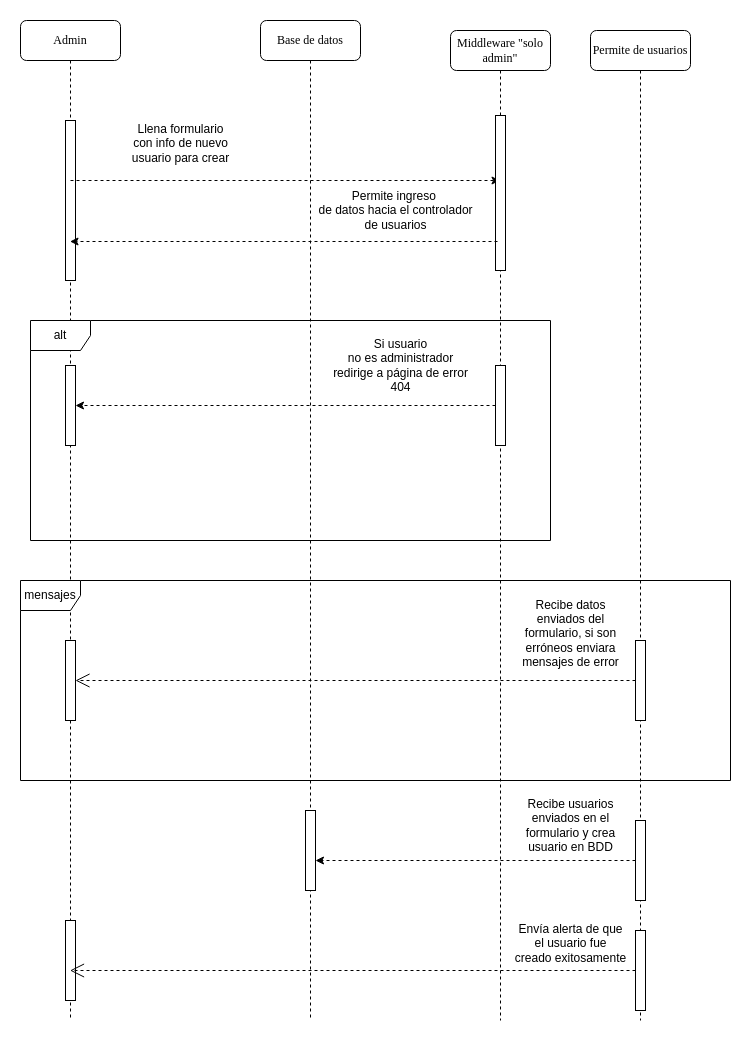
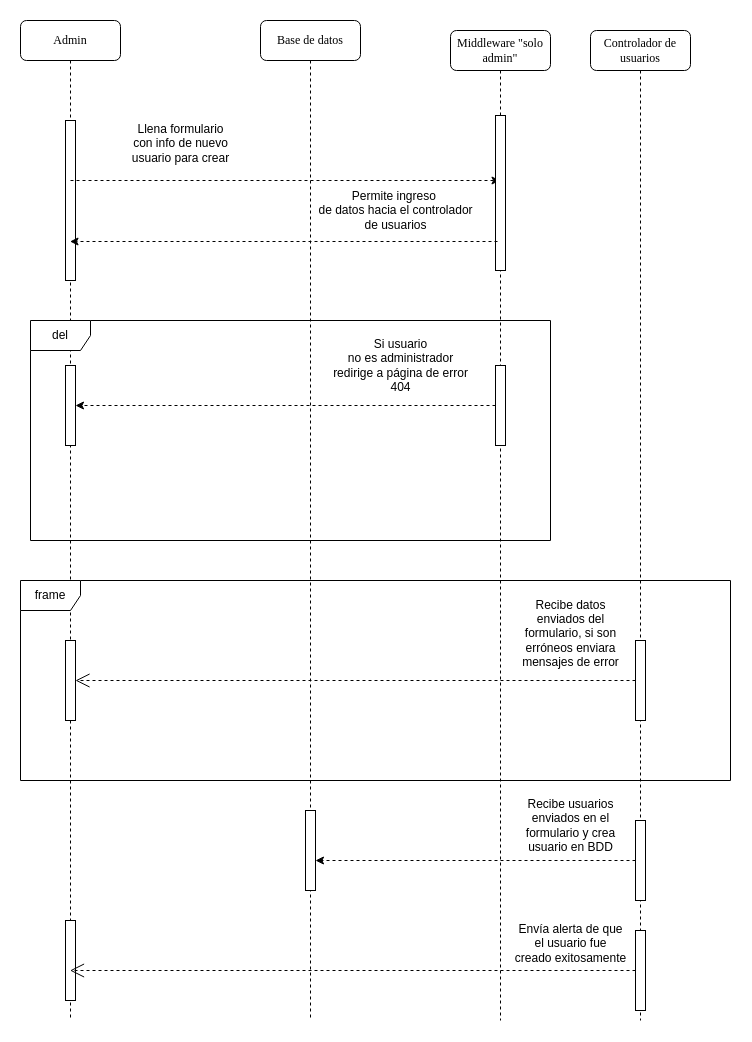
  <mxCell id="0" />
  <mxCell id="1" parent="0" />
  <mxCell id="2" value="Base de datos" style="shape=umlLifeline;perimeter=lifelinePerimeter;whiteSpace=wrap;html=1;container=1;collapsible=0;recursiveResize=0;outlineConnect=0;rounded=1;shadow=0;comic=0;labelBackgroundColor=none;strokeWidth=1;fontFamily=Verdana;fontSize=12;align=center;" parent="1" vertex="1"><mxGeometry x="260" y="20" width="100" height="1000" as="geometry" /></mxCell>
  <mxCell id="3" value="" style="html=1;points=[[0,0,0,0,5],[0,1,0,0,-5],[1,0,0,0,5],[1,1,0,0,-5]];perimeter=orthogonalPerimeter;outlineConnect=0;targetShapes=umlLifeline;portConstraint=eastwest;newEdgeStyle={&quot;curved&quot;:0,&quot;rounded&quot;:0};" vertex="1" parent="2"><mxGeometry x="45" y="790" width="10" height="80" as="geometry" /></mxCell>
  <mxCell id="4" value="Admin" style="shape=umlLifeline;perimeter=lifelinePerimeter;whiteSpace=wrap;html=1;container=1;collapsible=0;recursiveResize=0;outlineConnect=0;rounded=1;shadow=0;comic=0;labelBackgroundColor=none;strokeWidth=1;fontFamily=Verdana;fontSize=12;align=center;" parent="1" vertex="1"><mxGeometry x="20" y="20" width="100" height="1000" as="geometry" /></mxCell>
  <mxCell id="5" value="" style="html=1;points=[];perimeter=orthogonalPerimeter;rounded=0;shadow=0;comic=0;labelBackgroundColor=none;strokeWidth=1;fontFamily=Verdana;fontSize=12;align=center;" parent="4" vertex="1"><mxGeometry x="45" y="100" width="10" height="160" as="geometry" /></mxCell>
  <mxCell id="6" value="" style="endArrow=classic;html=1;rounded=0;dashed=1;" edge="1" parent="4" target="12"><mxGeometry width="50" height="50" relative="1" as="geometry"><mxPoint x="50" y="160" as="sourcePoint" /><mxPoint x="100" y="110" as="targetPoint" /></mxGeometry></mxCell>
  <mxCell id="7" value="" style="html=1;points=[[0,0,0,0,5],[0,1,0,0,-5],[1,0,0,0,5],[1,1,0,0,-5]];perimeter=orthogonalPerimeter;outlineConnect=0;targetShapes=umlLifeline;portConstraint=eastwest;newEdgeStyle={&quot;curved&quot;:0,&quot;rounded&quot;:0};" vertex="1" parent="4"><mxGeometry x="45" y="345" width="10" height="80" as="geometry" /></mxCell>
  <mxCell id="8" value="" style="html=1;points=[[0,0,0,0,5],[0,1,0,0,-5],[1,0,0,0,5],[1,1,0,0,-5]];perimeter=orthogonalPerimeter;outlineConnect=0;targetShapes=umlLifeline;portConstraint=eastwest;newEdgeStyle={&quot;curved&quot;:0,&quot;rounded&quot;:0};" vertex="1" parent="4"><mxGeometry x="45" y="900" width="10" height="80" as="geometry" /></mxCell>
- <mxCell id="9" value="Permite de usuarios" style="shape=umlLifeline;perimeter=lifelinePerimeter;whiteSpace=wrap;html=1;container=1;collapsible=0;recursiveResize=0;outlineConnect=0;rounded=1;shadow=0;comic=0;labelBackgroundColor=none;strokeWidth=1;fontFamily=Verdana;fontSize=12;align=center;" parent="1" vertex="1"><mxGeometry x="590" y="30" width="100" height="990" as="geometry" /></mxCell>
+ <mxCell id="9" value="Controlador de usuarios" style="shape=umlLifeline;perimeter=lifelinePerimeter;whiteSpace=wrap;html=1;container=1;collapsible=0;recursiveResize=0;outlineConnect=0;rounded=1;shadow=0;comic=0;labelBackgroundColor=none;strokeWidth=1;fontFamily=Verdana;fontSize=12;align=center;" parent="1" vertex="1"><mxGeometry x="590" y="30" width="100" height="990" as="geometry" /></mxCell>
  <mxCell id="10" value="" style="html=1;points=[[0,0,0,0,5],[0,1,0,0,-5],[1,0,0,0,5],[1,1,0,0,-5]];perimeter=orthogonalPerimeter;outlineConnect=0;targetShapes=umlLifeline;portConstraint=eastwest;newEdgeStyle={&quot;curved&quot;:0,&quot;rounded&quot;:0};" parent="9" vertex="1"><mxGeometry x="45" y="790" width="10" height="80" as="geometry" /></mxCell>
  <mxCell id="11" value="" style="html=1;points=[[0,0,0,0,5],[0,1,0,0,-5],[1,0,0,0,5],[1,1,0,0,-5]];perimeter=orthogonalPerimeter;outlineConnect=0;targetShapes=umlLifeline;portConstraint=eastwest;newEdgeStyle={&quot;curved&quot;:0,&quot;rounded&quot;:0};" vertex="1" parent="9"><mxGeometry x="45" y="900" width="10" height="80" as="geometry" /></mxCell>
  <mxCell id="12" value="Middleware &quot;solo admin&quot;" style="shape=umlLifeline;perimeter=lifelinePerimeter;whiteSpace=wrap;html=1;container=1;collapsible=0;recursiveResize=0;outlineConnect=0;rounded=1;shadow=0;comic=0;labelBackgroundColor=none;strokeWidth=1;fontFamily=Verdana;fontSize=12;align=center;" parent="1" vertex="1"><mxGeometry x="450" y="30" width="100" height="990" as="geometry" /></mxCell>
  <mxCell id="13" value="" style="html=1;points=[];perimeter=orthogonalPerimeter;rounded=0;shadow=0;comic=0;labelBackgroundColor=none;strokeWidth=1;fontFamily=Verdana;fontSize=12;align=center;" parent="12" vertex="1"><mxGeometry x="45" y="85" width="10" height="155" as="geometry" /></mxCell>
  <mxCell id="14" value="&lt;div&gt;Permite ingreso&amp;nbsp;&lt;/div&gt;&lt;div&gt;de datos hacia el controlador&lt;/div&gt;&lt;div&gt;de usuarios&lt;br&gt;&lt;/div&gt;" style="text;html=1;align=center;verticalAlign=middle;resizable=0;points=[];autosize=1;strokeColor=none;fillColor=none;" vertex="1" parent="12"><mxGeometry x="-145" y="150" width="180" height="60" as="geometry" /></mxCell>
  <mxCell id="15" value="" style="html=1;points=[[0,0,0,0,5],[0,1,0,0,-5],[1,0,0,0,5],[1,1,0,0,-5]];perimeter=orthogonalPerimeter;outlineConnect=0;targetShapes=umlLifeline;portConstraint=eastwest;newEdgeStyle={&quot;curved&quot;:0,&quot;rounded&quot;:0};" vertex="1" parent="12"><mxGeometry x="45" y="335" width="10" height="80" as="geometry" /></mxCell>
  <mxCell id="16" value="Llena formulario&lt;br&gt;con info de nuevo &lt;br&gt;usuario para crear" style="text;html=1;align=center;verticalAlign=middle;resizable=0;points=[];autosize=1;strokeColor=none;fillColor=none;" vertex="1" parent="1"><mxGeometry x="120" y="113" width="120" height="60" as="geometry" /></mxCell>
  <mxCell id="17" value="" style="endArrow=classic;html=1;rounded=0;exitX=0.2;exitY=0.813;exitDx=0;exitDy=0;exitPerimeter=0;dashed=1;" edge="1" parent="1" source="13" target="4"><mxGeometry width="50" height="50" relative="1" as="geometry"><mxPoint x="430" y="240" as="sourcePoint" /><mxPoint x="480" y="190" as="targetPoint" /></mxGeometry></mxCell>
- <mxCell id="18" value="alt" style="shape=umlFrame;whiteSpace=wrap;html=1;pointerEvents=0;" vertex="1" parent="1"><mxGeometry x="30" y="320" width="520" height="220" as="geometry" /></mxCell>
+ <mxCell id="18" value="del" style="shape=umlFrame;whiteSpace=wrap;html=1;pointerEvents=0;" vertex="1" parent="1"><mxGeometry x="30" y="320" width="520" height="220" as="geometry" /></mxCell>
  <mxCell id="19" value="" style="endArrow=classic;html=1;rounded=0;dashed=1;" edge="1" parent="1" source="15" target="7"><mxGeometry width="50" height="50" relative="1" as="geometry"><mxPoint x="330" y="450" as="sourcePoint" /><mxPoint x="380" y="400" as="targetPoint" /></mxGeometry></mxCell>
  <mxCell id="20" value="&lt;div&gt;Si usuario&lt;/div&gt;&lt;div&gt;no es administrador&lt;/div&gt;&lt;div&gt;redirige a página de error&lt;/div&gt;&lt;div&gt;404&lt;br&gt;&lt;/div&gt;" style="text;html=1;align=center;verticalAlign=middle;resizable=0;points=[];autosize=1;strokeColor=none;fillColor=none;" vertex="1" parent="1"><mxGeometry x="320" y="330" width="160" height="70" as="geometry" /></mxCell>
  <mxCell id="21" value="" style="endArrow=classic;html=1;rounded=0;dashed=1;" edge="1" parent="1" source="10" target="3"><mxGeometry width="50" height="50" relative="1" as="geometry"><mxPoint x="1305" y="950" as="sourcePoint" /><mxPoint x="739.5" y="950" as="targetPoint" /></mxGeometry></mxCell>
- <mxCell id="22" value="mensajes" style="shape=umlFrame;whiteSpace=wrap;html=1;pointerEvents=0;" vertex="1" parent="1"><mxGeometry x="20" y="580" width="710" height="200" as="geometry" /></mxCell>
+ <mxCell id="22" value="frame" style="shape=umlFrame;whiteSpace=wrap;html=1;pointerEvents=0;" vertex="1" parent="1"><mxGeometry x="20" y="580" width="710" height="200" as="geometry" /></mxCell>
  <mxCell id="23" value="&lt;div&gt;Recibe usuarios&lt;/div&gt;&lt;div&gt;enviados en el&lt;/div&gt;&lt;div&gt;formulario y crea&lt;/div&gt;&lt;div&gt;usuario en BDD&lt;br&gt;&lt;/div&gt;" style="text;html=1;align=center;verticalAlign=middle;resizable=0;points=[];autosize=1;strokeColor=none;fillColor=none;" vertex="1" parent="1"><mxGeometry x="515" y="790" width="110" height="70" as="geometry" /></mxCell>
  <mxCell id="24" value="" style="html=1;points=[[0,0,0,0,5],[0,1,0,0,-5],[1,0,0,0,5],[1,1,0,0,-5]];perimeter=orthogonalPerimeter;outlineConnect=0;targetShapes=umlLifeline;portConstraint=eastwest;newEdgeStyle={&quot;curved&quot;:0,&quot;rounded&quot;:0};" vertex="1" parent="1"><mxGeometry x="635" y="640" width="10" height="80" as="geometry" /></mxCell>
  <mxCell id="25" value="" style="html=1;points=[[0,0,0,0,5],[0,1,0,0,-5],[1,0,0,0,5],[1,1,0,0,-5]];perimeter=orthogonalPerimeter;outlineConnect=0;targetShapes=umlLifeline;portConstraint=eastwest;newEdgeStyle={&quot;curved&quot;:0,&quot;rounded&quot;:0};" vertex="1" parent="1"><mxGeometry x="65" y="640" width="10" height="80" as="geometry" /></mxCell>
  <mxCell id="26" value="" style="endArrow=open;endFill=1;endSize=12;html=1;rounded=0;dashed=1;" edge="1" parent="1" source="24" target="25"><mxGeometry width="160" relative="1" as="geometry"><mxPoint x="470" y="660" as="sourcePoint" /><mxPoint x="630" y="660" as="targetPoint" /></mxGeometry></mxCell>
  <mxCell id="27" value="Recibe datos&lt;br&gt;&lt;div&gt;enviados del&lt;/div&gt;&lt;div&gt;formulario, si son&lt;/div&gt;&lt;div&gt;erróneos enviara&lt;/div&gt;&lt;div&gt;mensajes de error&lt;/div&gt;" style="text;html=1;align=center;verticalAlign=middle;resizable=0;points=[];autosize=1;strokeColor=none;fillColor=none;" vertex="1" parent="1"><mxGeometry x="505" y="588" width="130" height="90" as="geometry" /></mxCell>
  <mxCell id="28" value="" style="endArrow=open;endFill=1;endSize=12;html=1;rounded=0;dashed=1;" edge="1" parent="1" source="11" target="4"><mxGeometry width="160" relative="1" as="geometry"><mxPoint x="530" y="950" as="sourcePoint" /><mxPoint x="690" y="950" as="targetPoint" /></mxGeometry></mxCell>
  <mxCell id="29" value="&lt;div&gt;Envía alerta de que&lt;/div&gt;&lt;div&gt;el usuario fue&lt;/div&gt;&lt;div&gt;creado exitosamente&lt;br&gt;&lt;/div&gt;" style="text;html=1;align=center;verticalAlign=middle;resizable=0;points=[];autosize=1;strokeColor=none;fillColor=none;" vertex="1" parent="1"><mxGeometry x="500" y="913" width="140" height="60" as="geometry" /></mxCell>
